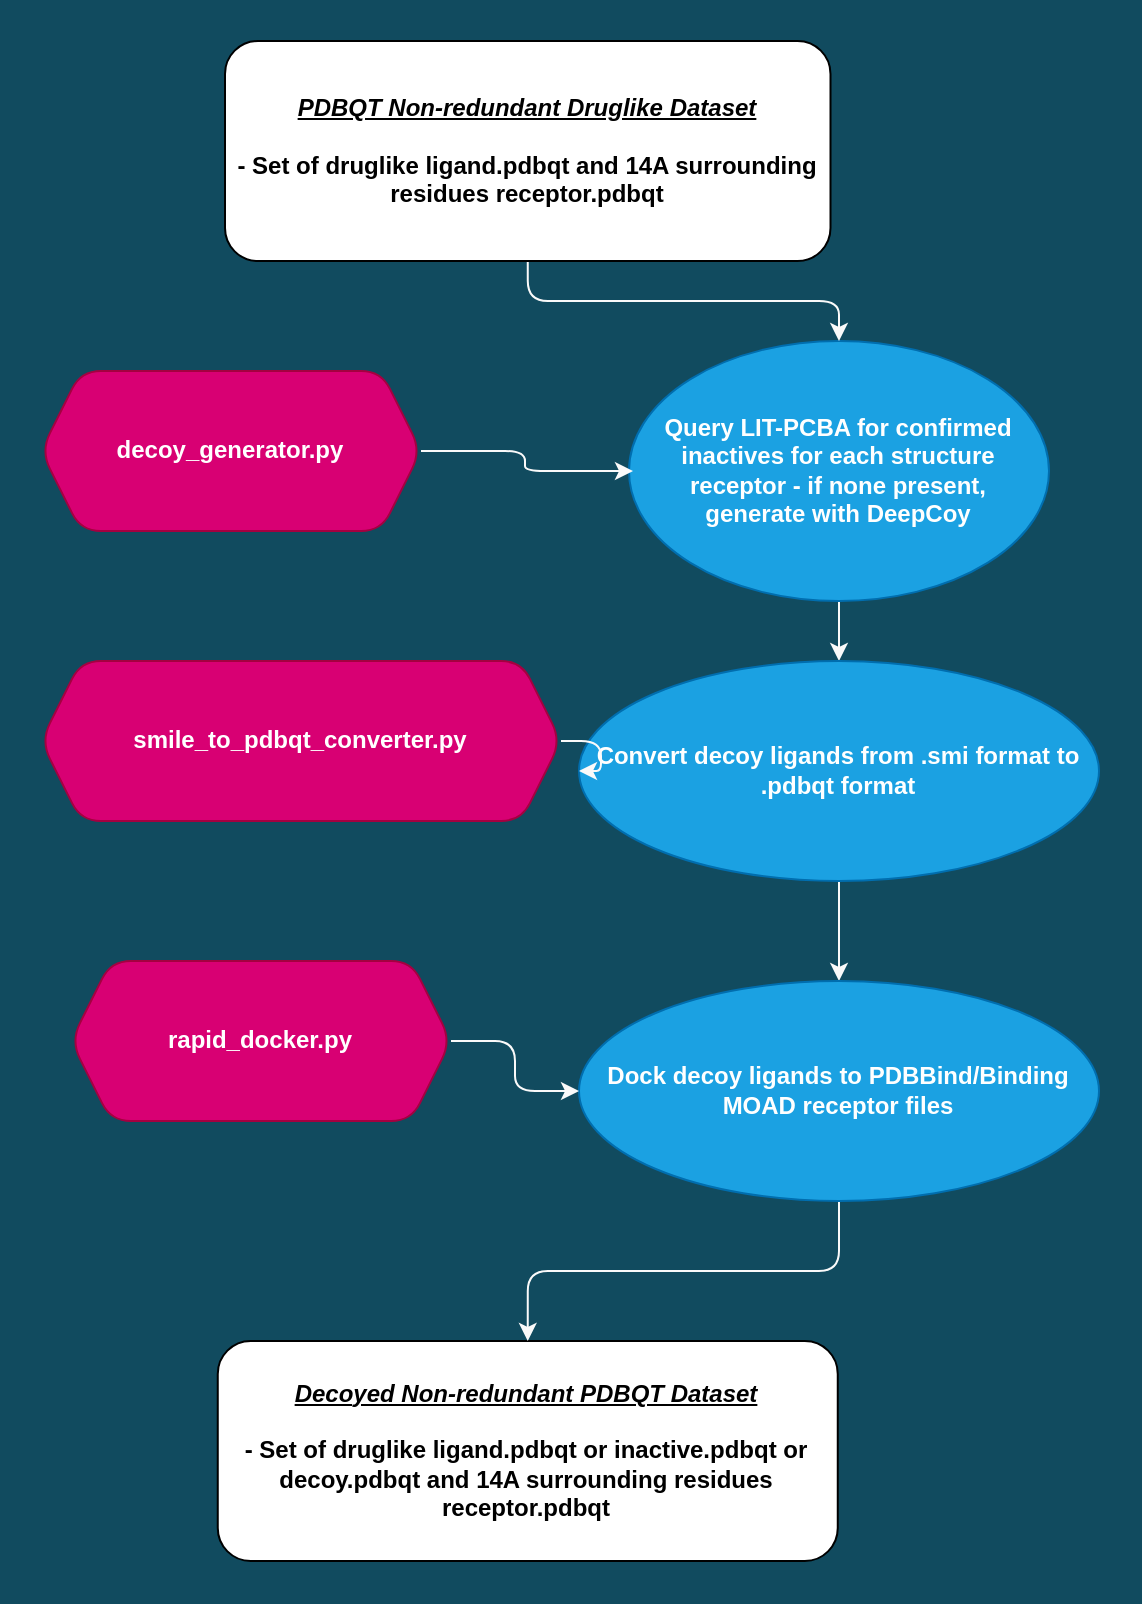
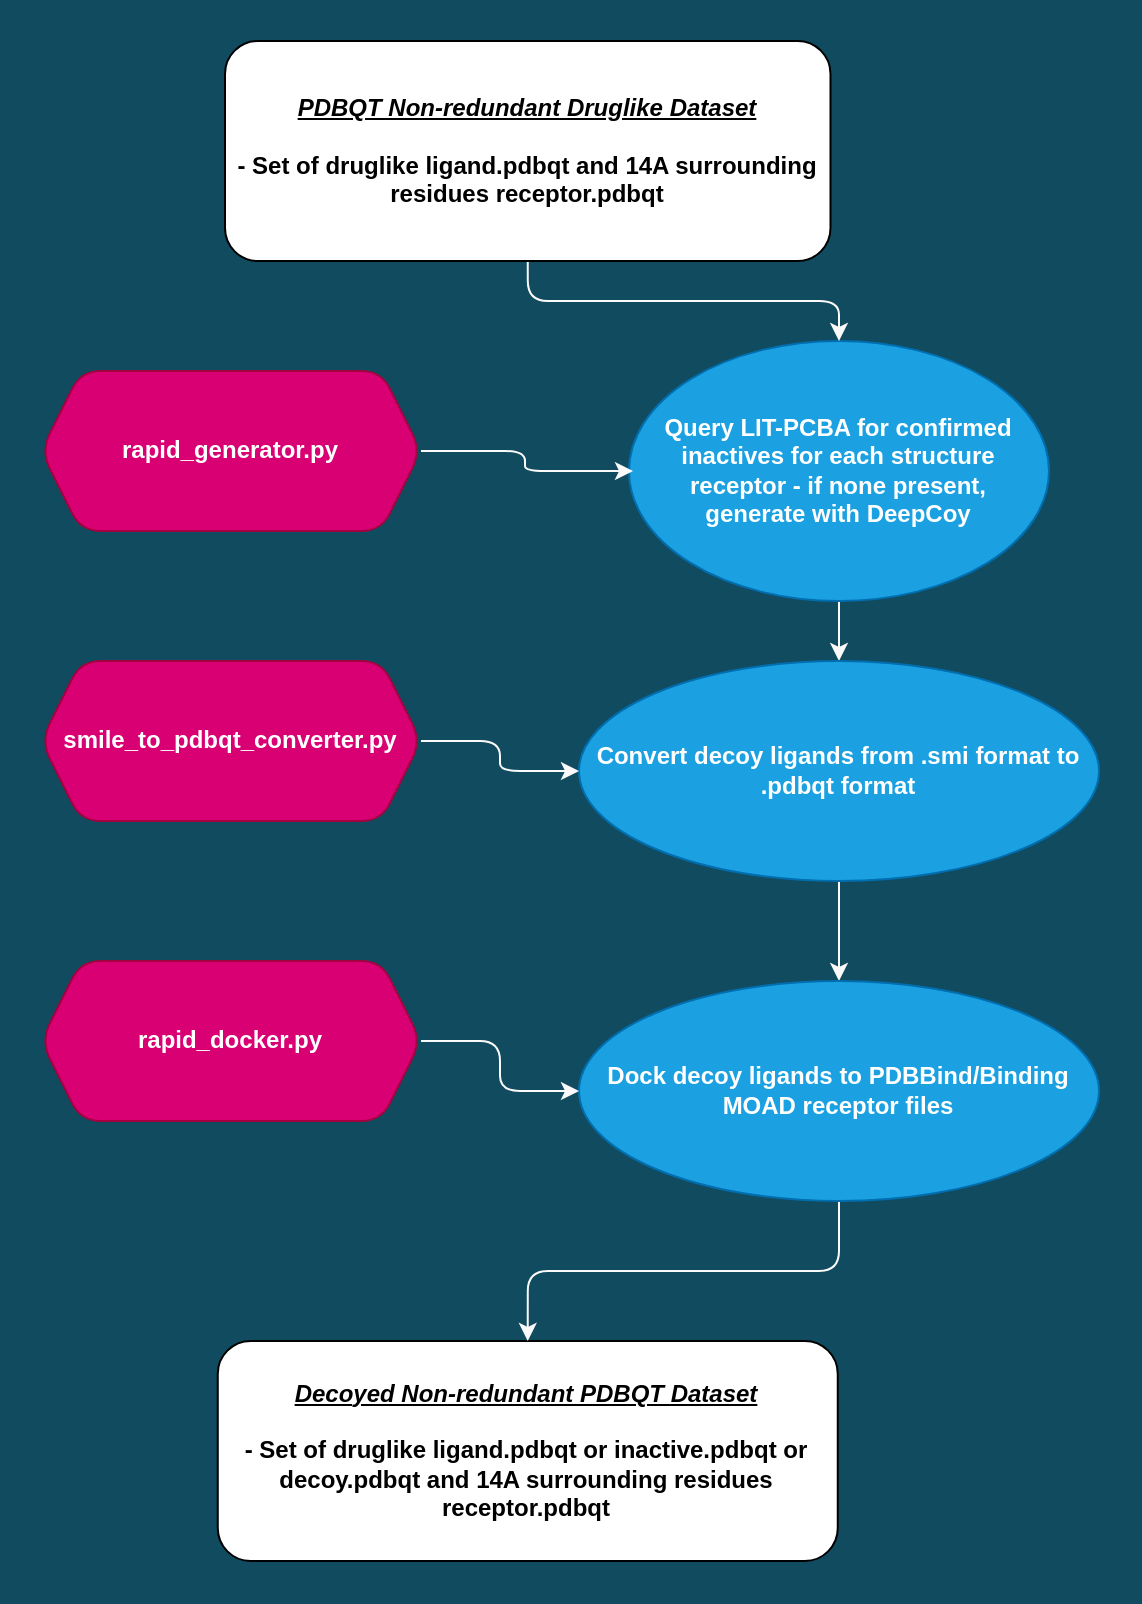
  <mxCell id="0" />
  <mxCell id="1" parent="0" />
  <mxCell id="2" value="" style="edgeStyle=orthogonalEdgeStyle;rounded=1;orthogonalLoop=1;jettySize=auto;html=1;strokeColor=#FAFAFA;fontStyle=1" edge="1" parent="1" source="3" target="6"><mxGeometry relative="1" as="geometry" /></mxCell>
  <mxCell id="3" value="&lt;div&gt;Query LIT-PCBA for confirmed inactives for each structure &lt;br&gt;&lt;/div&gt;&lt;div&gt;receptor - if none present, &lt;br&gt;&lt;/div&gt;&lt;div&gt;generate with DeepCoy &lt;/div&gt;" style="ellipse;whiteSpace=wrap;html=1;rounded=0;sketch=0;strokeColor=#006EAF;fillColor=#1ba1e2;fontColor=#ffffff;fontStyle=1" vertex="1" parent="1"><mxGeometry x="314" y="170" width="210" height="130" as="geometry" /></mxCell>
  <mxCell id="4" value="&lt;div&gt;&lt;i&gt;&lt;u&gt;&lt;b&gt;Decoyed Non-redundant PDBQT Dataset&lt;/b&gt;&lt;/u&gt;&lt;/i&gt;&lt;/div&gt;&lt;div&gt;&lt;br&gt;&lt;/div&gt;&lt;div&gt;- Set of druglike ligand.pdbqt or inactive.pdbqt or decoy.pdbqt and 14A surrounding residues receptor.pdbqt&lt;/div&gt;" style="rounded=1;whiteSpace=wrap;html=1;sketch=0;fontStyle=1" vertex="1" parent="1"><mxGeometry x="108.38" y="670" width="310" height="110" as="geometry" /></mxCell>
  <mxCell id="5" value="" style="edgeStyle=orthogonalEdgeStyle;rounded=1;orthogonalLoop=1;jettySize=auto;html=1;strokeColor=#FAFAFA;fontStyle=1" edge="1" parent="1" source="6" target="8"><mxGeometry relative="1" as="geometry" /></mxCell>
  <mxCell id="6" value="Convert decoy ligands from .smi format to .pdbqt format" style="ellipse;whiteSpace=wrap;html=1;rounded=0;sketch=0;strokeColor=#006EAF;fillColor=#1ba1e2;fontColor=#ffffff;fontStyle=1" vertex="1" parent="1"><mxGeometry x="289" y="330" width="260" height="110" as="geometry" /></mxCell>
  <mxCell id="7" style="edgeStyle=orthogonalEdgeStyle;curved=0;rounded=1;sketch=0;orthogonalLoop=1;jettySize=auto;html=1;exitX=0.5;exitY=1;exitDx=0;exitDy=0;entryX=0.5;entryY=0;entryDx=0;entryDy=0;fillColor=#F45B69;fontColor=#E4FDE1;strokeColor=#FAFAFA;" edge="1" parent="1" source="8" target="4"><mxGeometry relative="1" as="geometry" /></mxCell>
  <mxCell id="8" value="Dock decoy ligands to PDBBind/Binding MOAD receptor files" style="ellipse;whiteSpace=wrap;html=1;rounded=0;sketch=0;strokeColor=#006EAF;fillColor=#1ba1e2;fontColor=#ffffff;fontStyle=1" vertex="1" parent="1"><mxGeometry x="289" y="490" width="260" height="110" as="geometry" /></mxCell>
  <mxCell id="9" style="edgeStyle=orthogonalEdgeStyle;rounded=1;orthogonalLoop=1;jettySize=auto;html=1;strokeColor=#FAFAFA;" edge="1" parent="1" source="10"><mxGeometry relative="1" as="geometry"><mxPoint x="316" y="235" as="targetPoint" /><Array as="points"><mxPoint x="262" y="225" /><mxPoint x="262" y="235" /><mxPoint x="316" y="235" /></Array></mxGeometry></mxCell>
- <mxCell id="10" value="decoy_generator.py" style="shape=hexagon;perimeter=hexagonPerimeter2;whiteSpace=wrap;html=1;fixedSize=1;rounded=1;fontStyle=1;strokeColor=#A50040;fillColor=#d80073;sketch=0;fontColor=#ffffff;" vertex="1" parent="1"><mxGeometry x="20" y="185" width="190" height="80" as="geometry" /></mxCell>
+ <mxCell id="10" value="rapid_generator.py" style="shape=hexagon;perimeter=hexagonPerimeter2;whiteSpace=wrap;html=1;fixedSize=1;rounded=1;fontStyle=1;strokeColor=#A50040;fillColor=#d80073;sketch=0;fontColor=#ffffff;" vertex="1" parent="1"><mxGeometry x="20" y="185" width="190" height="80" as="geometry" /></mxCell>
  <mxCell id="11" style="edgeStyle=orthogonalEdgeStyle;rounded=1;orthogonalLoop=1;jettySize=auto;html=1;entryX=0;entryY=0.5;entryDx=0;entryDy=0;strokeColor=#FAFAFA;" edge="1" parent="1" source="12" target="6"><mxGeometry relative="1" as="geometry" /></mxCell>
- <mxCell id="12" value="smile_to_pdbqt_converter.py" style="shape=hexagon;perimeter=hexagonPerimeter2;whiteSpace=wrap;html=1;fixedSize=1;rounded=1;fontStyle=1;strokeColor=#A50040;fillColor=#d80073;sketch=0;fontColor=#ffffff;" vertex="1" parent="1"><mxGeometry x="20" y="330" width="260" height="80" as="geometry" /></mxCell>
+ <mxCell id="12" value="smile_to_pdbqt_converter.py" style="shape=hexagon;perimeter=hexagonPerimeter2;whiteSpace=wrap;html=1;fixedSize=1;rounded=1;fontStyle=1;strokeColor=#A50040;fillColor=#d80073;sketch=0;fontColor=#ffffff;" vertex="1" parent="1"><mxGeometry x="20" y="330" width="190" height="80" as="geometry" /></mxCell>
  <mxCell id="13" style="edgeStyle=orthogonalEdgeStyle;rounded=1;orthogonalLoop=1;jettySize=auto;html=1;entryX=0;entryY=0.5;entryDx=0;entryDy=0;strokeColor=#FAFAFA;" edge="1" parent="1" source="14" target="8"><mxGeometry relative="1" as="geometry" /></mxCell>
- <mxCell id="14" value="rapid_docker.py" style="shape=hexagon;perimeter=hexagonPerimeter2;whiteSpace=wrap;html=1;fixedSize=1;rounded=1;fontStyle=1;strokeColor=#A50040;fillColor=#d80073;sketch=0;fontColor=#ffffff;" vertex="1" parent="1"><mxGeometry x="35" y="480" width="190" height="80" as="geometry" /></mxCell>
+ <mxCell id="14" value="rapid_docker.py" style="shape=hexagon;perimeter=hexagonPerimeter2;whiteSpace=wrap;html=1;fixedSize=1;rounded=1;fontStyle=1;strokeColor=#A50040;fillColor=#d80073;sketch=0;fontColor=#ffffff;" vertex="1" parent="1"><mxGeometry x="20" y="480" width="190" height="80" as="geometry" /></mxCell>
  <mxCell id="15" style="edgeStyle=orthogonalEdgeStyle;curved=0;rounded=1;sketch=0;orthogonalLoop=1;jettySize=auto;html=1;exitX=0.5;exitY=1;exitDx=0;exitDy=0;entryX=0.5;entryY=0;entryDx=0;entryDy=0;strokeColor=#FAFAFA;fillColor=#F45B69;fontColor=#E4FDE1;" edge="1" parent="1" source="16" target="3"><mxGeometry relative="1" as="geometry"><Array as="points"><mxPoint x="263" y="150" /><mxPoint x="419" y="150" /></Array></mxGeometry></mxCell>
  <mxCell id="16" value="&lt;div&gt;&lt;u&gt;&lt;i&gt;PDBQT Non-redundant Druglike Dataset&lt;/i&gt;&lt;/u&gt;&lt;/div&gt;&lt;div&gt;&lt;br&gt;&lt;/div&gt;&lt;div&gt;- Set of druglike ligand.pdbqt and 14A surrounding residues receptor.pdbqt &lt;br&gt;&lt;/div&gt;" style="rounded=1;whiteSpace=wrap;html=1;sketch=0;fontStyle=1" vertex="1" parent="1"><mxGeometry x="112" y="20" width="302.75" height="110" as="geometry" /></mxCell>
